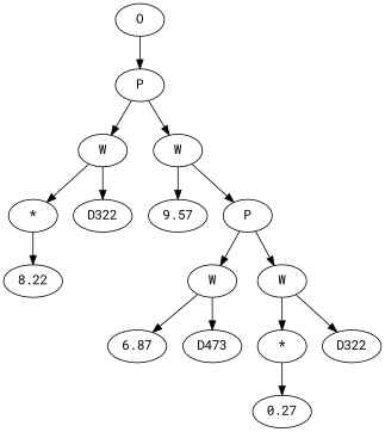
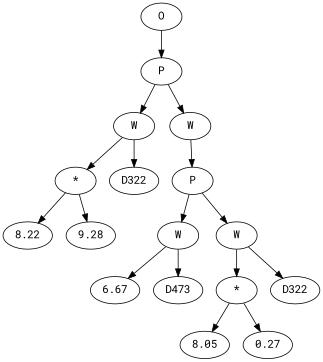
  digraph {
    fontname="Roboto Mono"
    node [fontname="Roboto Mono"]
    edge [fontname="Roboto Mono"]
    n1 [label=O]
    n2 [label=P]
    n3 [label=W]
    n4 [label=W]
    n5 [label="*"]
    n6 [label=D322]
-   n7 [label=9.57]
    n8 [label=P]
    n9 [label=8.22]
+   n10 [label=9.28]
    n11 [label=W]
    n12 [label=W]
-   n13 [label=6.87]
+   n13 [label=6.67]
    n14 [label=D473]
    n15 [label="*"]
    n16 [label=D322]
+   n17 [label=8.05]
    n18 [label=0.27]
    n1 -> n2
    n2 -> n3
    n2 -> n4
    n3 -> n5
    n3 -> n6
-   n4 -> n7
    n4 -> n8
    n5 -> n9
+   n5 -> n10
    n8 -> n11
    n8 -> n12
    n11 -> n13
    n11 -> n14
    n12 -> n15
    n12 -> n16
+   n15 -> n17
    n15 -> n18
  }
